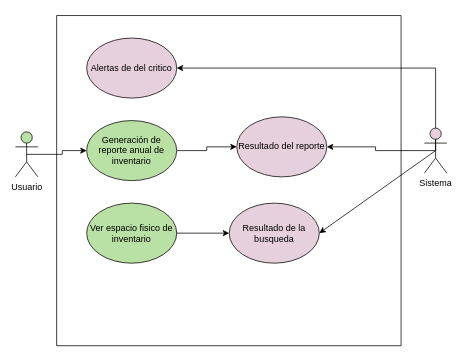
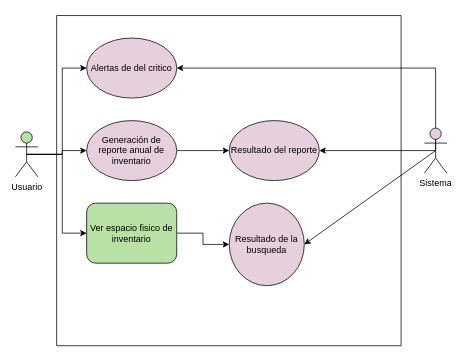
  <mxCell id="0" />
  <mxCell id="1" parent="0" />
+ <mxCell id="2" style="edgeStyle=orthogonalEdgeStyle;rounded=0;orthogonalLoop=1;jettySize=auto;html=1;exitX=0.5;exitY=0.5;exitDx=0;exitDy=0;exitPerimeter=0;entryX=0;entryY=0.5;entryDx=0;entryDy=0;" edge="1" parent="1" source="5" target="7"><mxGeometry relative="1" as="geometry" /></mxCell>
  <mxCell id="3" style="edgeStyle=orthogonalEdgeStyle;rounded=0;orthogonalLoop=1;jettySize=auto;html=1;exitX=0.5;exitY=0.5;exitDx=0;exitDy=0;exitPerimeter=0;entryX=0;entryY=0.5;entryDx=0;entryDy=0;" edge="1" parent="1" source="5" target="9"><mxGeometry relative="1" as="geometry" /></mxCell>
+ <mxCell id="4" style="edgeStyle=orthogonalEdgeStyle;rounded=0;orthogonalLoop=1;jettySize=auto;html=1;exitX=0.5;exitY=0.5;exitDx=0;exitDy=0;exitPerimeter=0;entryX=0;entryY=0.5;entryDx=0;entryDy=0;" edge="1" parent="1" source="5" target="11"><mxGeometry relative="1" as="geometry" /></mxCell>
  <mxCell id="5" value="Usuario" style="shape=umlActor;verticalLabelPosition=bottom;verticalAlign=top;html=1;outlineConnect=0;fillColor=#B9E0A5;" vertex="1" parent="1"><mxGeometry x="20" y="175" width="30" height="60" as="geometry" /></mxCell>
  <mxCell id="6" value="" style="swimlane;startSize=0;" vertex="1" parent="1"><mxGeometry x="75" y="20" width="459" height="440" as="geometry" /></mxCell>
  <mxCell id="7" value="Alertas de del critico" style="ellipse;whiteSpace=wrap;html=1;fillColor=#E6D0DE;" vertex="1" parent="6"><mxGeometry x="40" y="30" width="120" height="80" as="geometry" /></mxCell>
  <mxCell id="8" style="edgeStyle=orthogonalEdgeStyle;rounded=0;orthogonalLoop=1;jettySize=auto;html=1;exitX=1;exitY=0.5;exitDx=0;exitDy=0;" edge="1" parent="6" source="9" target="12"><mxGeometry relative="1" as="geometry" /></mxCell>
- <mxCell id="9" value="Generación de reporte anual de inventario" style="ellipse;whiteSpace=wrap;html=1;fillColor=#B9E0A5;" vertex="1" parent="6"><mxGeometry x="40" y="140" width="120" height="80" as="geometry" /></mxCell>
+ <mxCell id="9" value="Generación de reporte anual de inventario" style="ellipse;whiteSpace=wrap;html=1;fillColor=#e6d0de;" vertex="1" parent="6"><mxGeometry x="40" y="140" width="120" height="80" as="geometry" /></mxCell>
  <mxCell id="10" style="edgeStyle=orthogonalEdgeStyle;rounded=0;orthogonalLoop=1;jettySize=auto;html=1;exitX=1;exitY=0.5;exitDx=0;exitDy=0;" edge="1" parent="6" source="11" target="13"><mxGeometry relative="1" as="geometry" /></mxCell>
- <mxCell id="11" value="Ver espacio fisico de inventario" style="ellipse;whiteSpace=wrap;html=1;fillColor=#B9E0A5;" vertex="1" parent="6"><mxGeometry x="40" y="250" width="120" height="80" as="geometry" /></mxCell>
- <mxCell id="12" value="Resultado del reporte" style="ellipse;whiteSpace=wrap;html=1;fillColor=#E6D0DE;" vertex="1" parent="6"><mxGeometry x="240" y="135" width="120" height="80" as="geometry" /></mxCell>
- <mxCell id="13" value="Resultado de la busqueda" style="ellipse;whiteSpace=wrap;html=1;fillColor=#E6D0DE;" vertex="1" parent="6"><mxGeometry x="230" y="250" width="120" height="80" as="geometry" /></mxCell>
+ <mxCell id="11" value="Ver espacio fisico de inventario" style="whiteSpace=wrap;html=1;fillColor=#B9E0A5;rounded=1;" vertex="1" parent="6"><mxGeometry x="40" y="250" width="120" height="80" as="geometry" /></mxCell>
+ <mxCell id="12" value="Resultado del reporte" style="ellipse;whiteSpace=wrap;html=1;fillColor=#E6D0DE;" vertex="1" parent="6"><mxGeometry x="230" y="140" width="120" height="80" as="geometry" /></mxCell>
+ <mxCell id="13" value="Resultado de la busqueda" style="ellipse;whiteSpace=wrap;html=1;fillColor=#E6D0DE;" vertex="1" parent="6"><mxGeometry x="230" y="250" width="100" height="110" as="geometry" /></mxCell>
  <mxCell id="14" style="edgeStyle=orthogonalEdgeStyle;rounded=0;orthogonalLoop=1;jettySize=auto;html=1;exitX=0.5;exitY=0.5;exitDx=0;exitDy=0;exitPerimeter=0;entryX=1;entryY=0.5;entryDx=0;entryDy=0;" edge="1" parent="1" source="17" target="12"><mxGeometry relative="1" as="geometry" /></mxCell>
  <mxCell id="15" style="rounded=0;orthogonalLoop=1;jettySize=auto;html=1;exitX=0.5;exitY=0.5;exitDx=0;exitDy=0;exitPerimeter=0;entryX=1;entryY=0.5;entryDx=0;entryDy=0;" edge="1" parent="1" source="17" target="13"><mxGeometry relative="1" as="geometry" /></mxCell>
  <mxCell id="16" style="edgeStyle=orthogonalEdgeStyle;rounded=0;orthogonalLoop=1;jettySize=auto;html=1;exitX=0.5;exitY=0.5;exitDx=0;exitDy=0;exitPerimeter=0;entryX=1;entryY=0.5;entryDx=0;entryDy=0;" edge="1" parent="1" source="17" target="7"><mxGeometry relative="1" as="geometry"><Array as="points"><mxPoint x="580" y="90" /></Array></mxGeometry></mxCell>
  <mxCell id="17" value="Sistema" style="shape=umlActor;verticalLabelPosition=bottom;verticalAlign=top;html=1;outlineConnect=0;fillColor=#E6D0DE;" vertex="1" parent="1"><mxGeometry x="565" y="170" width="30" height="60" as="geometry" /></mxCell>
